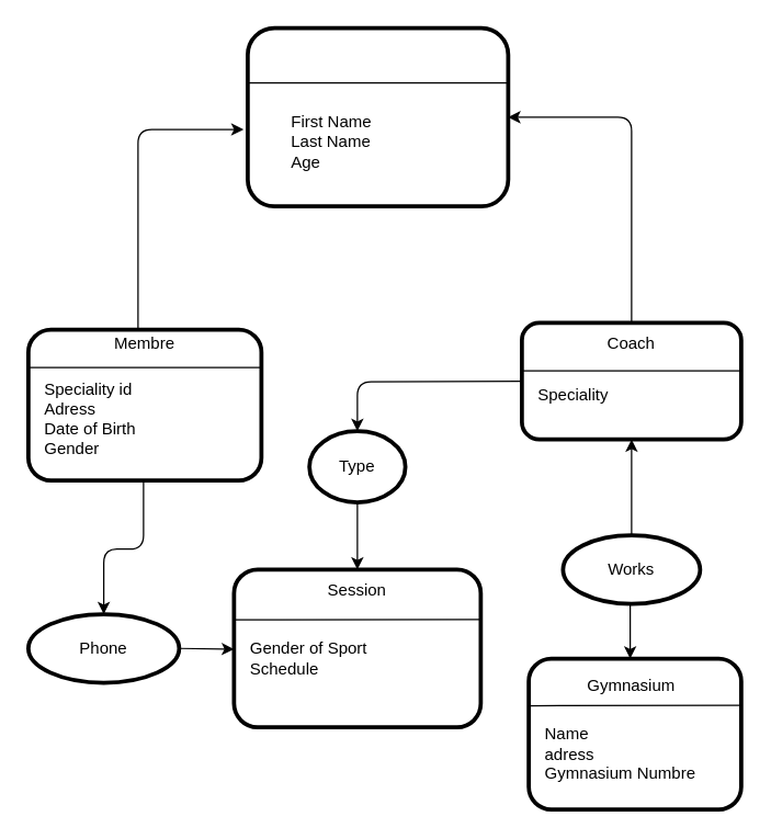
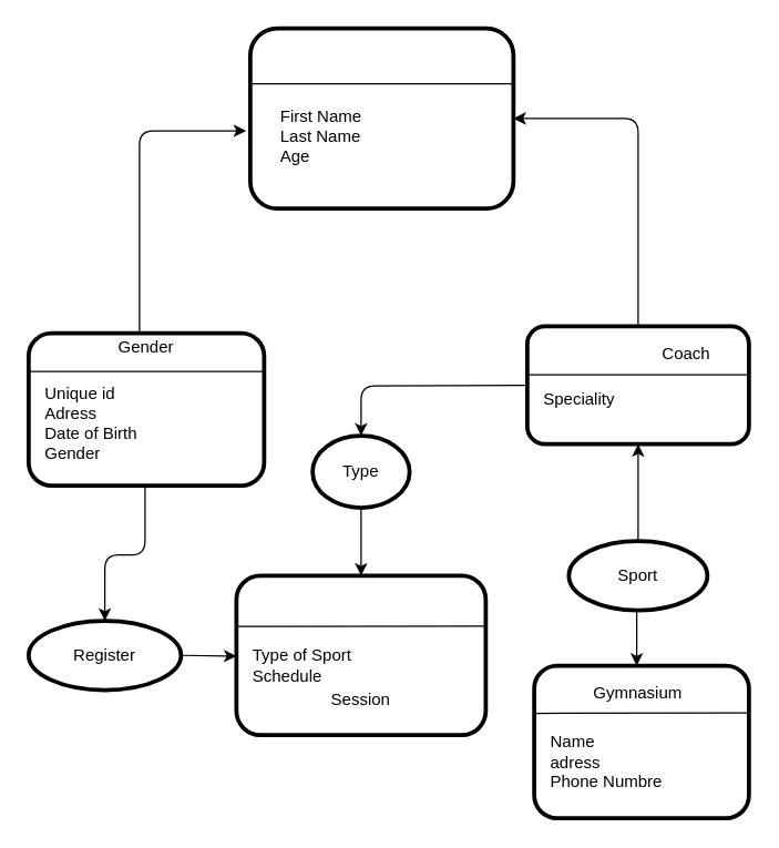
  <mxCell id="0" />
  <mxCell id="1" parent="0" />
  <mxCell id="2" value="" style="rounded=1;whiteSpace=wrap;html=1;gradientColor=none;strokeWidth=3;" vertex="1" parent="1"><mxGeometry x="180" y="20" width="190" height="130" as="geometry" /></mxCell>
  <mxCell id="3" value="" style="endArrow=none;html=1;" edge="1" parent="1"><mxGeometry width="50" height="50" relative="1" as="geometry"><mxPoint x="180" y="60" as="sourcePoint" /><mxPoint x="370" y="60" as="targetPoint" /></mxGeometry></mxCell>
- <mxCell id="4" value="First Name&lt;br&gt;Last Name&lt;br&gt;Age" style="text;html=1;strokeColor=none;fillColor=none;align=left;verticalAlign=top;whiteSpace=wrap;rounded=0;" vertex="1" parent="1"><mxGeometry x="210" y="75" width="150" height="65" as="geometry" /></mxCell>
+ <mxCell id="4" value="First Name&lt;br&gt;Last Name&lt;br&gt;Age" style="text;html=1;strokeColor=none;fillColor=none;align=left;verticalAlign=top;whiteSpace=wrap;rounded=0;" vertex="1" parent="1"><mxGeometry x="200" y="70" width="150" height="65" as="geometry" /></mxCell>
  <mxCell id="5" value="" style="endArrow=classic;html=1;entryX=-0.016;entryY=0.569;entryDx=0;entryDy=0;entryPerimeter=0;" edge="1" parent="1" target="2"><mxGeometry width="50" height="50" relative="1" as="geometry"><mxPoint x="100" y="240" as="sourcePoint" /><mxPoint x="110" y="52.5" as="targetPoint" /><Array as="points"><mxPoint x="100" y="94" /></Array></mxGeometry></mxCell>
  <mxCell id="6" value="" style="rounded=1;whiteSpace=wrap;html=1;strokeWidth=3;gradientColor=none;align=left;" vertex="1" parent="1"><mxGeometry x="20" y="240" width="170" height="110" as="geometry" /></mxCell>
  <mxCell id="7" value="" style="endArrow=none;html=1;entryX=1;entryY=0.25;entryDx=0;entryDy=0;exitX=0;exitY=0.25;exitDx=0;exitDy=0;exitPerimeter=0;" edge="1" parent="1" source="6" target="6"><mxGeometry width="50" height="50" relative="1" as="geometry"><mxPoint x="20" y="280" as="sourcePoint" /><mxPoint x="70" y="230" as="targetPoint" /></mxGeometry></mxCell>
- <mxCell id="8" value="Membre" style="text;html=1;strokeColor=none;fillColor=none;align=center;verticalAlign=middle;whiteSpace=wrap;rounded=0;" vertex="1" parent="1"><mxGeometry x="80" y="240" width="50" height="20" as="geometry" /></mxCell>
- <mxCell id="9" value="Speciality id&lt;br&gt;Adress&lt;br&gt;Date of Birth&lt;br&gt;Gender" style="text;html=1;strokeColor=none;fillColor=none;align=left;verticalAlign=top;whiteSpace=wrap;rounded=0;" vertex="1" parent="1"><mxGeometry x="30" y="270" width="130" height="70" as="geometry" /></mxCell>
+ <mxCell id="8" value="Gender" style="text;html=1;strokeColor=none;fillColor=none;align=center;verticalAlign=middle;whiteSpace=wrap;rounded=0;" vertex="1" parent="1"><mxGeometry x="80" y="240" width="50" height="20" as="geometry" /></mxCell>
+ <mxCell id="9" value="Unique id&lt;br&gt;Adress&lt;br&gt;Date of Birth&lt;br&gt;Gender" style="text;html=1;strokeColor=none;fillColor=none;align=left;verticalAlign=top;whiteSpace=wrap;rounded=0;" vertex="1" parent="1"><mxGeometry x="30" y="270" width="130" height="70" as="geometry" /></mxCell>
  <mxCell id="10" value="" style="rounded=1;whiteSpace=wrap;html=1;strokeWidth=3;gradientColor=none;align=left;" vertex="1" parent="1"><mxGeometry x="380" y="235" width="160" height="85" as="geometry" /></mxCell>
  <mxCell id="11" value="" style="endArrow=none;html=1;entryX=1;entryY=0.412;entryDx=0;entryDy=0;entryPerimeter=0;" edge="1" parent="1" target="10"><mxGeometry width="50" height="50" relative="1" as="geometry"><mxPoint x="380" y="270" as="sourcePoint" /><mxPoint x="430" y="220" as="targetPoint" /></mxGeometry></mxCell>
- <mxCell id="12" value="Coach" style="text;html=1;strokeColor=none;fillColor=none;align=center;verticalAlign=middle;whiteSpace=wrap;rounded=0;" vertex="1" parent="1"><mxGeometry x="420" y="240" width="80" height="20" as="geometry" /></mxCell>
+ <mxCell id="12" value="Coach" style="text;html=1;strokeColor=none;fillColor=none;align=center;verticalAlign=middle;whiteSpace=wrap;rounded=0;" vertex="1" parent="1"><mxGeometry x="455" y="245" width="80" height="20" as="geometry" /></mxCell>
  <mxCell id="13" value="Speciality" style="text;html=1;strokeColor=none;fillColor=none;align=left;verticalAlign=middle;whiteSpace=wrap;rounded=0;" vertex="1" parent="1"><mxGeometry x="390" y="277.5" width="120" height="20" as="geometry" /></mxCell>
  <mxCell id="14" value="" style="endArrow=classic;html=1;entryX=1;entryY=0.5;entryDx=0;entryDy=0;exitX=0.5;exitY=0;exitDx=0;exitDy=0;" edge="1" parent="1" source="10" target="2"><mxGeometry width="50" height="50" relative="1" as="geometry"><mxPoint x="440" y="200" as="sourcePoint" /><mxPoint x="490" y="150" as="targetPoint" /><Array as="points"><mxPoint x="460" y="85" /></Array></mxGeometry></mxCell>
- <mxCell id="15" value="Works" style="ellipse;whiteSpace=wrap;html=1;strokeWidth=3;gradientColor=none;align=center;" vertex="1" parent="1"><mxGeometry x="410" y="390" width="100" height="50" as="geometry" /></mxCell>
- <mxCell id="16" value="&lt;br&gt;&lt;br&gt;&amp;nbsp; &amp;nbsp;Name&lt;br&gt;&amp;nbsp; &amp;nbsp;adress&lt;br&gt;&amp;nbsp; &amp;nbsp;Gymnasium Numbre" style="rounded=1;whiteSpace=wrap;html=1;strokeWidth=3;gradientColor=none;align=left;" vertex="1" parent="1"><mxGeometry x="385" y="480" width="155" height="110" as="geometry" /></mxCell>
+ <mxCell id="15" value="Sport" style="ellipse;whiteSpace=wrap;html=1;strokeWidth=3;gradientColor=none;align=center;" vertex="1" parent="1"><mxGeometry x="410" y="390" width="100" height="50" as="geometry" /></mxCell>
+ <mxCell id="16" value="&lt;br&gt;&lt;br&gt;&amp;nbsp; &amp;nbsp;Name&lt;br&gt;&amp;nbsp; &amp;nbsp;adress&lt;br&gt;&amp;nbsp; &amp;nbsp;Phone Numbre" style="rounded=1;whiteSpace=wrap;html=1;strokeWidth=3;gradientColor=none;align=left;" vertex="1" parent="1"><mxGeometry x="385" y="480" width="155" height="110" as="geometry" /></mxCell>
  <mxCell id="17" value="" style="endArrow=none;html=1;exitX=-0.003;exitY=0.312;exitDx=0;exitDy=0;exitPerimeter=0;" edge="1" parent="1" source="16"><mxGeometry width="50" height="50" relative="1" as="geometry"><mxPoint x="380" y="520" as="sourcePoint" /><mxPoint x="540" y="514" as="targetPoint" /></mxGeometry></mxCell>
  <mxCell id="18" value="" style="endArrow=classic;html=1;entryX=0.5;entryY=1;entryDx=0;entryDy=0;" edge="1" parent="1" target="10"><mxGeometry width="50" height="50" relative="1" as="geometry"><mxPoint x="460" y="390" as="sourcePoint" /><mxPoint x="510" y="340" as="targetPoint" /></mxGeometry></mxCell>
  <mxCell id="19" value="" style="endArrow=classic;html=1;" edge="1" parent="1"><mxGeometry width="50" height="50" relative="1" as="geometry"><mxPoint x="459" y="440" as="sourcePoint" /><mxPoint x="459" y="480" as="targetPoint" /></mxGeometry></mxCell>
  <mxCell id="20" value="Gymnasium" style="text;html=1;strokeColor=none;fillColor=none;align=center;verticalAlign=middle;whiteSpace=wrap;rounded=0;" vertex="1" parent="1"><mxGeometry x="425" y="489.5" width="70" height="20" as="geometry" /></mxCell>
- <mxCell id="21" value="&lt;br&gt;&amp;nbsp; &amp;nbsp;Gender of Sport&lt;br&gt;&amp;nbsp; &amp;nbsp;Schedule" style="rounded=1;whiteSpace=wrap;html=1;strokeWidth=3;gradientColor=none;align=left;" vertex="1" parent="1"><mxGeometry x="170" y="415" width="180" height="115" as="geometry" /></mxCell>
+ <mxCell id="21" value="&lt;br&gt;&amp;nbsp; &amp;nbsp;Type of Sport&lt;br&gt;&amp;nbsp; &amp;nbsp;Schedule" style="rounded=1;whiteSpace=wrap;html=1;strokeWidth=3;gradientColor=none;align=left;" vertex="1" parent="1"><mxGeometry x="170" y="415" width="180" height="115" as="geometry" /></mxCell>
  <mxCell id="22" value="" style="endArrow=none;html=1;entryX=1.002;entryY=0.316;entryDx=0;entryDy=0;entryPerimeter=0;exitX=-0.002;exitY=0.319;exitDx=0;exitDy=0;exitPerimeter=0;" edge="1" parent="1" source="21" target="21"><mxGeometry width="50" height="50" relative="1" as="geometry"><mxPoint x="170" y="460" as="sourcePoint" /><mxPoint x="220" y="410" as="targetPoint" /></mxGeometry></mxCell>
- <mxCell id="23" value="Session" style="text;html=1;strokeColor=none;fillColor=none;align=center;verticalAlign=middle;whiteSpace=wrap;rounded=0;" vertex="1" parent="1"><mxGeometry x="210" y="420" width="100" height="20" as="geometry" /></mxCell>
- <mxCell id="24" value="Phone" style="ellipse;whiteSpace=wrap;html=1;strokeWidth=3;gradientColor=none;align=center;" vertex="1" parent="1"><mxGeometry x="20" y="447.5" width="110" height="50" as="geometry" /></mxCell>
+ <mxCell id="23" value="Session" style="text;html=1;strokeColor=none;fillColor=none;align=center;verticalAlign=middle;whiteSpace=wrap;rounded=0;" vertex="1" parent="1"><mxGeometry x="210" y="495" width="100" height="20" as="geometry" /></mxCell>
+ <mxCell id="24" value="Register" style="ellipse;whiteSpace=wrap;html=1;strokeWidth=3;gradientColor=none;align=center;" vertex="1" parent="1"><mxGeometry x="20" y="447.5" width="110" height="50" as="geometry" /></mxCell>
  <mxCell id="25" value="" style="endArrow=classic;html=1;entryX=0.5;entryY=0;entryDx=0;entryDy=0;" edge="1" parent="1" target="24"><mxGeometry width="50" height="50" relative="1" as="geometry"><mxPoint x="104" y="350" as="sourcePoint" /><mxPoint x="104" y="420" as="targetPoint" /><Array as="points"><mxPoint x="104" y="400" /><mxPoint x="75" y="400" /></Array></mxGeometry></mxCell>
  <mxCell id="26" value="" style="endArrow=classic;html=1;" edge="1" parent="1"><mxGeometry width="50" height="50" relative="1" as="geometry"><mxPoint x="130" y="472.5" as="sourcePoint" /><mxPoint x="170" y="473" as="targetPoint" /></mxGeometry></mxCell>
  <mxCell id="27" value="Type" style="ellipse;whiteSpace=wrap;html=1;strokeWidth=3;gradientColor=none;align=center;" vertex="1" parent="1"><mxGeometry x="225" y="314" width="70" height="52" as="geometry" /></mxCell>
  <mxCell id="28" value="" style="endArrow=classic;html=1;entryX=0.5;entryY=0;entryDx=0;entryDy=0;" edge="1" parent="1" target="21"><mxGeometry width="50" height="50" relative="1" as="geometry"><mxPoint x="260" y="366" as="sourcePoint" /><mxPoint x="260" y="410" as="targetPoint" /></mxGeometry></mxCell>
  <mxCell id="29" value="" style="endArrow=classic;html=1;entryX=0.5;entryY=0;entryDx=0;entryDy=0;exitX=0;exitY=0.5;exitDx=0;exitDy=0;" edge="1" parent="1" source="10" target="27"><mxGeometry width="50" height="50" relative="1" as="geometry"><mxPoint x="280" y="260" as="sourcePoint" /><mxPoint x="330" y="210" as="targetPoint" /><Array as="points"><mxPoint x="260" y="278" /></Array></mxGeometry></mxCell>
